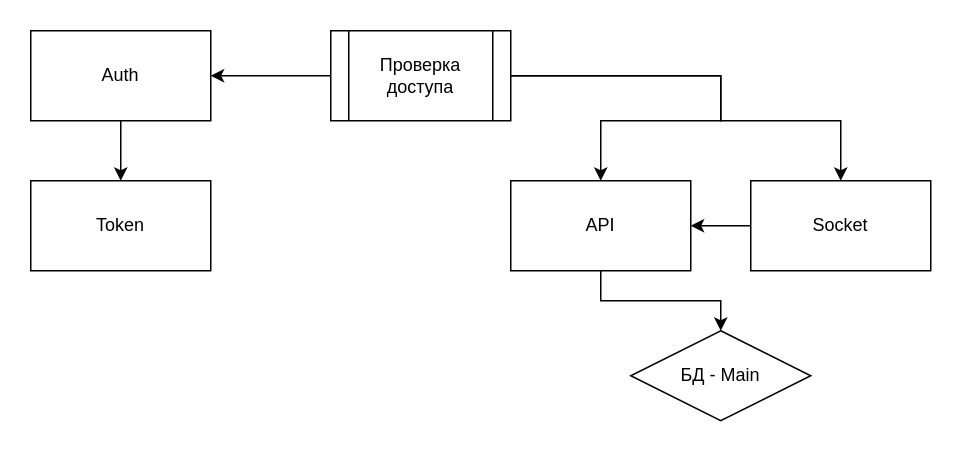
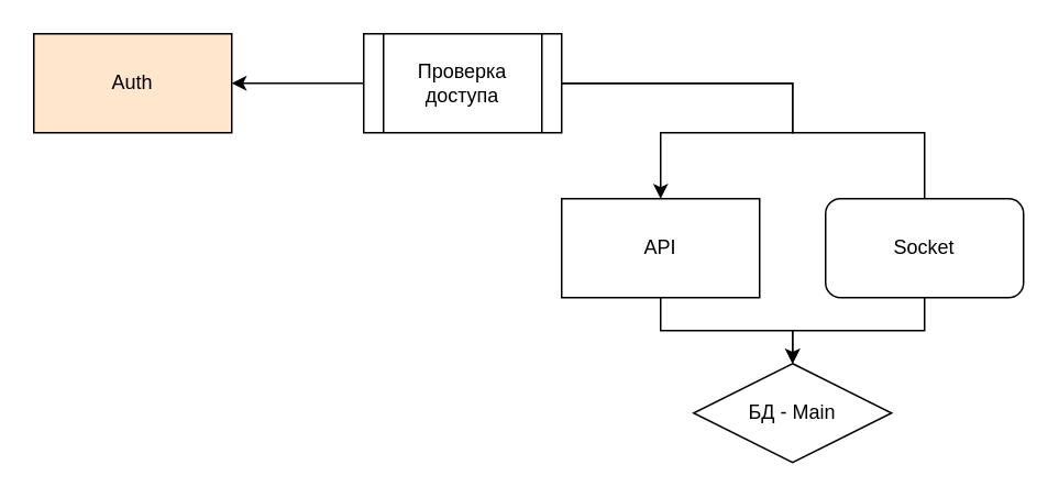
  <mxCell id="0" />
  <mxCell id="1" parent="0" />
  <mxCell id="2" value="" style="edgeStyle=orthogonalEdgeStyle;rounded=0;orthogonalLoop=1;jettySize=auto;html=1;" edge="1" parent="1" source="5" target="7"><mxGeometry relative="1" as="geometry" /></mxCell>
  <mxCell id="3" value="" style="edgeStyle=orthogonalEdgeStyle;rounded=0;orthogonalLoop=1;jettySize=auto;html=1;entryX=0.5;entryY=0;entryDx=0;entryDy=0;exitX=1;exitY=0.5;exitDx=0;exitDy=0;" edge="1" parent="1" source="5" target="10"><mxGeometry relative="1" as="geometry"><mxPoint x="490" y="50" as="targetPoint" /><Array as="points"><mxPoint x="480" y="50" /><mxPoint x="480" y="80" /><mxPoint x="400" y="80" /></Array></mxGeometry></mxCell>
- <mxCell id="4" value="" style="edgeStyle=orthogonalEdgeStyle;rounded=0;orthogonalLoop=1;jettySize=auto;html=1;exitX=1;exitY=0.5;exitDx=0;exitDy=0;entryX=0.5;entryY=0;entryDx=0;entryDy=0;" edge="1" parent="1" source="5" target="12"><mxGeometry relative="1" as="geometry"><mxPoint x="280" y="-60" as="targetPoint" /><Array as="points"><mxPoint x="480" y="50" /><mxPoint x="480" y="80" /><mxPoint x="560" y="80" /></Array></mxGeometry></mxCell>
+ <mxCell id="4" value="" style="edgeStyle=orthogonalEdgeStyle;rounded=0;orthogonalLoop=1;jettySize=auto;html=1;exitX=1;exitY=0.5;exitDx=0;exitDy=0;entryX=0.5;entryY=0;entryDx=0;entryDy=0;endArrow=none;" edge="1" parent="1" source="5" target="12"><mxGeometry relative="1" as="geometry"><mxPoint x="280" y="-60" as="targetPoint" /><Array as="points"><mxPoint x="480" y="50" /><mxPoint x="480" y="80" /><mxPoint x="560" y="80" /></Array></mxGeometry></mxCell>
  <mxCell id="5" value="Проверка доступа" style="shape=process;whiteSpace=wrap;html=1;backgroundOutline=1;" vertex="1" parent="1"><mxGeometry x="220" y="20" width="120" height="60" as="geometry" /></mxCell>
- <mxCell id="6" value="" style="edgeStyle=orthogonalEdgeStyle;rounded=0;orthogonalLoop=1;jettySize=auto;html=1;" edge="1" parent="1" source="7" target="8"><mxGeometry relative="1" as="geometry" /></mxCell>
- <mxCell id="7" value="Auth" style="whiteSpace=wrap;html=1;" vertex="1" parent="1"><mxGeometry x="20" y="20" width="120" height="60" as="geometry" /></mxCell>
- <mxCell id="8" value="Token" style="whiteSpace=wrap;html=1;" vertex="1" parent="1"><mxGeometry x="20" y="120" width="120" height="60" as="geometry" /></mxCell>
+ <mxCell id="7" value="Auth" style="whiteSpace=wrap;html=1;fillColor=#ffe6cc;" vertex="1" parent="1"><mxGeometry x="20" y="20" width="120" height="60" as="geometry" /></mxCell>
  <mxCell id="9" value="" style="edgeStyle=orthogonalEdgeStyle;rounded=0;orthogonalLoop=1;jettySize=auto;html=1;" edge="1" parent="1" source="10" target="13"><mxGeometry relative="1" as="geometry" /></mxCell>
  <mxCell id="10" value="API" style="whiteSpace=wrap;html=1;" vertex="1" parent="1"><mxGeometry x="340" y="120" width="120" height="60" as="geometry" /></mxCell>
- <mxCell id="11" value="" style="edgeStyle=orthogonalEdgeStyle;rounded=0;orthogonalLoop=1;jettySize=auto;html=1;" edge="1" parent="1" source="12" target="10"><mxGeometry relative="1" as="geometry" /></mxCell>
- <mxCell id="12" value="Socket" style="whiteSpace=wrap;html=1;" vertex="1" parent="1"><mxGeometry x="500" y="120" width="120" height="60" as="geometry" /></mxCell>
+ <mxCell id="11" value="" style="edgeStyle=orthogonalEdgeStyle;rounded=0;orthogonalLoop=1;jettySize=auto;html=1;" edge="1" parent="1" source="12" target="13"><mxGeometry relative="1" as="geometry" /></mxCell>
+ <mxCell id="12" value="Socket" style="whiteSpace=wrap;html=1;rounded=1;" vertex="1" parent="1"><mxGeometry x="500" y="120" width="120" height="60" as="geometry" /></mxCell>
  <mxCell id="13" value="БД - Main" style="rhombus;whiteSpace=wrap;html=1;" vertex="1" parent="1"><mxGeometry x="420" y="220" width="120" height="60" as="geometry" /></mxCell>
